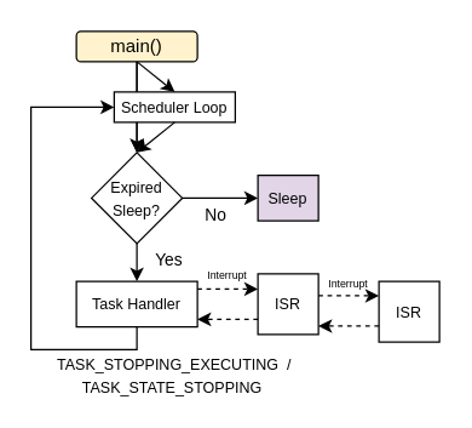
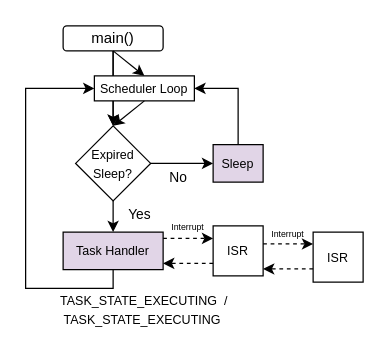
  <mxCell id="0" />
  <mxCell id="1" parent="0" />
  <mxCell id="2" value="" style="edgeStyle=orthogonalEdgeStyle;rounded=0;orthogonalLoop=1;jettySize=auto;html=1;" parent="1" source="4" target="14" edge="1"><mxGeometry relative="1" as="geometry" /></mxCell>
  <mxCell id="3" value="" style="edgeStyle=orthogonalEdgeStyle;rounded=0;orthogonalLoop=1;jettySize=auto;html=1;" parent="1" source="4" target="14" edge="1"><mxGeometry relative="1" as="geometry" /></mxCell>
- <mxCell id="4" value="main()" style="rounded=1;whiteSpace=wrap;html=1;fillColor=#fff2cc;" parent="1" vertex="1"><mxGeometry x="50" y="20" width="80" height="20" as="geometry" /></mxCell>
+ <mxCell id="4" value="main()" style="rounded=1;whiteSpace=wrap;html=1;" parent="1" vertex="1"><mxGeometry x="50" y="20" width="80" height="20" as="geometry" /></mxCell>
  <mxCell id="5" style="edgeStyle=orthogonalEdgeStyle;rounded=0;orthogonalLoop=1;jettySize=auto;html=1;entryX=0;entryY=0.5;entryDx=0;entryDy=0;" parent="1" target="7" edge="1"><mxGeometry relative="1" as="geometry"><mxPoint x="-10" y="0" as="targetPoint" /><Array as="points"><mxPoint x="90" y="230" /><mxPoint x="20" y="230" /><mxPoint x="20" y="70" /></Array><mxPoint x="90" y="210" as="sourcePoint" /></mxGeometry></mxCell>
- <mxCell id="6" value="&lt;font style=&quot;font-size: 10px;&quot;&gt;Task Handler&lt;/font&gt;" style="rounded=0;whiteSpace=wrap;html=1;" parent="1" vertex="1"><mxGeometry x="50" y="185" width="80" height="30" as="geometry" /></mxCell>
+ <mxCell id="6" value="&lt;font style=&quot;font-size: 10px;&quot;&gt;Task Handler&lt;/font&gt;" style="rounded=0;whiteSpace=wrap;html=1;fillColor=#e1d5e7;" parent="1" vertex="1"><mxGeometry x="50" y="185" width="80" height="30" as="geometry" /></mxCell>
  <mxCell id="7" value="&lt;font style=&quot;font-size: 10px;&quot;&gt;Scheduler Loop&lt;/font&gt;" style="rounded=0;whiteSpace=wrap;html=1;" parent="1" vertex="1"><mxGeometry x="75" y="60" width="80" height="20" as="geometry" /></mxCell>
  <mxCell id="8" value="" style="endArrow=classic;html=1;rounded=0;entryX=0.5;entryY=0;entryDx=0;entryDy=0;" parent="1" target="6" edge="1"><mxGeometry width="50" height="50" relative="1" as="geometry"><mxPoint x="90" y="160" as="sourcePoint" /><mxPoint x="110" y="90" as="targetPoint" /></mxGeometry></mxCell>
  <mxCell id="9" value="Yes" style="edgeLabel;html=1;align=center;verticalAlign=middle;resizable=0;points=[];" parent="8" vertex="1" connectable="0"><mxGeometry relative="1" as="geometry"><mxPoint x="20" y="-3" as="offset" /></mxGeometry></mxCell>
  <mxCell id="10" value="&lt;font style=&quot;font-size: 10px;&quot;&gt;ISR&lt;/font&gt;" style="rounded=0;whiteSpace=wrap;html=1;" parent="1" vertex="1"><mxGeometry x="170" y="180" width="40" height="40" as="geometry" /></mxCell>
  <mxCell id="11" value="" style="endArrow=classic;html=1;rounded=1;jumpStyle=none;dashed=1;" parent="1" edge="1"><mxGeometry width="50" height="50" relative="1" as="geometry"><mxPoint x="130" y="190" as="sourcePoint" /><mxPoint x="170" y="190" as="targetPoint" /></mxGeometry></mxCell>
  <mxCell id="12" value="" style="endArrow=classic;html=1;rounded=0;dashed=1;" parent="1" edge="1"><mxGeometry width="50" height="50" relative="1" as="geometry"><mxPoint x="170" y="210" as="sourcePoint" /><mxPoint x="130" y="210" as="targetPoint" /><Array as="points"><mxPoint x="170" y="210" /></Array></mxGeometry></mxCell>
  <mxCell id="13" value="" style="endArrow=classic;html=1;rounded=0;entryX=0.5;entryY=0;entryDx=0;entryDy=0;" parent="1" target="7" edge="1"><mxGeometry width="50" height="50" relative="1" as="geometry"><mxPoint x="90" y="40" as="sourcePoint" /><mxPoint x="160" y="40" as="targetPoint" /></mxGeometry></mxCell>
  <mxCell id="14" value="&lt;font style=&quot;font-size: 10px;&quot;&gt;Expired Sleep?&lt;/font&gt;" style="rhombus;whiteSpace=wrap;html=1;" parent="1" vertex="1"><mxGeometry x="60" y="100" width="60" height="60" as="geometry" /></mxCell>
  <mxCell id="15" value="" style="endArrow=classic;html=1;rounded=0;exitX=0.5;exitY=1;exitDx=0;exitDy=0;" parent="1" source="7" edge="1"><mxGeometry width="50" height="50" relative="1" as="geometry"><mxPoint x="140" y="100" as="sourcePoint" /><mxPoint x="90" y="100" as="targetPoint" /></mxGeometry></mxCell>
  <mxCell id="16" value="" style="endArrow=classic;html=1;rounded=0;" parent="1" edge="1"><mxGeometry width="50" height="50" relative="1" as="geometry"><mxPoint x="120" y="130" as="sourcePoint" /><mxPoint x="170" y="130" as="targetPoint" /></mxGeometry></mxCell>
  <mxCell id="17" value="No" style="edgeLabel;html=1;align=center;verticalAlign=middle;resizable=0;points=[];" parent="16" vertex="1" connectable="0"><mxGeometry x="-0.157" y="-1" relative="1" as="geometry"><mxPoint y="9" as="offset" /></mxGeometry></mxCell>
  <mxCell id="18" value="&lt;font style=&quot;font-size: 10px;&quot;&gt;Sleep&lt;/font&gt;" style="rounded=0;whiteSpace=wrap;html=1;fillColor=#e1d5e7;" parent="1" vertex="1"><mxGeometry x="170" y="115" width="40" height="30" as="geometry" /></mxCell>
- <mxCell id="20" value="&lt;font style=&quot;font-size: 10px;&quot;&gt;TASK_STOPPING_EXECUTING &amp;nbsp;/&lt;/font&gt;" style="text;html=1;strokeColor=none;fillColor=none;align=center;verticalAlign=middle;whiteSpace=wrap;rounded=0;" parent="1" vertex="1"><mxGeometry x="20" y="230" width="190" height="20" as="geometry" /></mxCell>
+ <mxCell id="19" value="" style="endArrow=classic;html=1;rounded=0;entryX=1;entryY=0.5;entryDx=0;entryDy=0;exitX=0.5;exitY=0;exitDx=0;exitDy=0;" parent="1" source="18" target="7" edge="1"><mxGeometry width="50" height="50" relative="1" as="geometry"><mxPoint x="160" y="100" as="sourcePoint" /><mxPoint x="210" y="50" as="targetPoint" /><Array as="points"><mxPoint x="190" y="70" /></Array></mxGeometry></mxCell>
+ <mxCell id="20" value="&lt;font style=&quot;font-size: 10px;&quot;&gt;TASK_STATE_EXECUTING &amp;nbsp;/&lt;/font&gt;" style="text;html=1;strokeColor=none;fillColor=none;align=center;verticalAlign=middle;whiteSpace=wrap;rounded=0;" parent="1" vertex="1"><mxGeometry x="20" y="230" width="190" height="20" as="geometry" /></mxCell>
  <mxCell id="21" style="edgeStyle=orthogonalEdgeStyle;rounded=0;orthogonalLoop=1;jettySize=auto;html=1;exitX=0.5;exitY=1;exitDx=0;exitDy=0;" parent="1" source="20" target="20" edge="1"><mxGeometry relative="1" as="geometry" /></mxCell>
- <mxCell id="22" value="&lt;font style=&quot;font-size: 10px;&quot;&gt;TASK_STATE_STOPPING&amp;nbsp;&lt;/font&gt;" style="text;html=1;strokeColor=none;fillColor=none;align=center;verticalAlign=middle;whiteSpace=wrap;rounded=0;" parent="1" vertex="1"><mxGeometry x="20" y="250" width="190" height="10" as="geometry" /></mxCell>
+ <mxCell id="22" value="&lt;font style=&quot;font-size: 10px;&quot;&gt;TASK_STATE_EXECUTING&amp;nbsp;&lt;/font&gt;" style="text;html=1;strokeColor=none;fillColor=none;align=center;verticalAlign=middle;whiteSpace=wrap;rounded=0;" parent="1" vertex="1"><mxGeometry x="20" y="250" width="190" height="10" as="geometry" /></mxCell>
  <mxCell id="23" value="&lt;font size=&quot;1&quot;&gt;ISR&lt;/font&gt;" style="rounded=0;whiteSpace=wrap;html=1;" vertex="1" parent="1"><mxGeometry x="250" y="185" width="40" height="40" as="geometry" /></mxCell>
  <mxCell id="24" value="" style="endArrow=classic;html=1;rounded=1;jumpStyle=none;dashed=1;" edge="1" parent="1"><mxGeometry width="50" height="50" relative="1" as="geometry"><mxPoint x="210" y="194.43" as="sourcePoint" /><mxPoint x="250" y="194.43" as="targetPoint" /></mxGeometry></mxCell>
  <mxCell id="25" value="" style="endArrow=classic;html=1;rounded=0;dashed=1;" edge="1" parent="1"><mxGeometry width="50" height="50" relative="1" as="geometry"><mxPoint x="250" y="214.43" as="sourcePoint" /><mxPoint x="210" y="214.43" as="targetPoint" /><Array as="points"><mxPoint x="250" y="214.43" /></Array></mxGeometry></mxCell>
  <mxCell id="26" value="&lt;font style=&quot;font-size: 7px;&quot;&gt;Interrupt&lt;/font&gt;" style="text;html=1;strokeColor=none;fillColor=none;align=center;verticalAlign=middle;whiteSpace=wrap;rounded=0;" vertex="1" parent="1"><mxGeometry x="140" y="175" width="20" height="10" as="geometry" /></mxCell>
  <mxCell id="27" value="&lt;font style=&quot;font-size: 7px;&quot;&gt;Interrupt&lt;/font&gt;" style="text;html=1;strokeColor=none;fillColor=none;align=center;verticalAlign=middle;whiteSpace=wrap;rounded=0;" vertex="1" parent="1"><mxGeometry x="220" y="180" width="20" height="10" as="geometry" /></mxCell>
